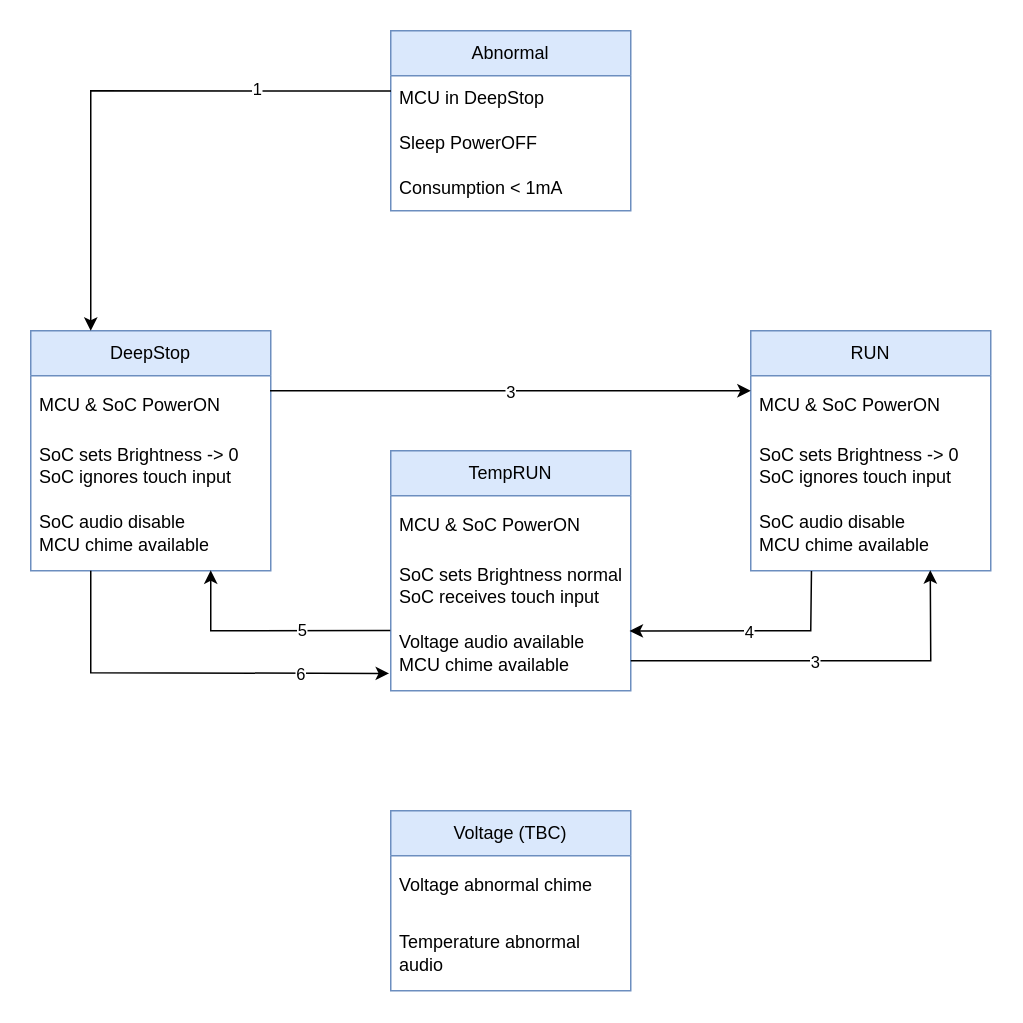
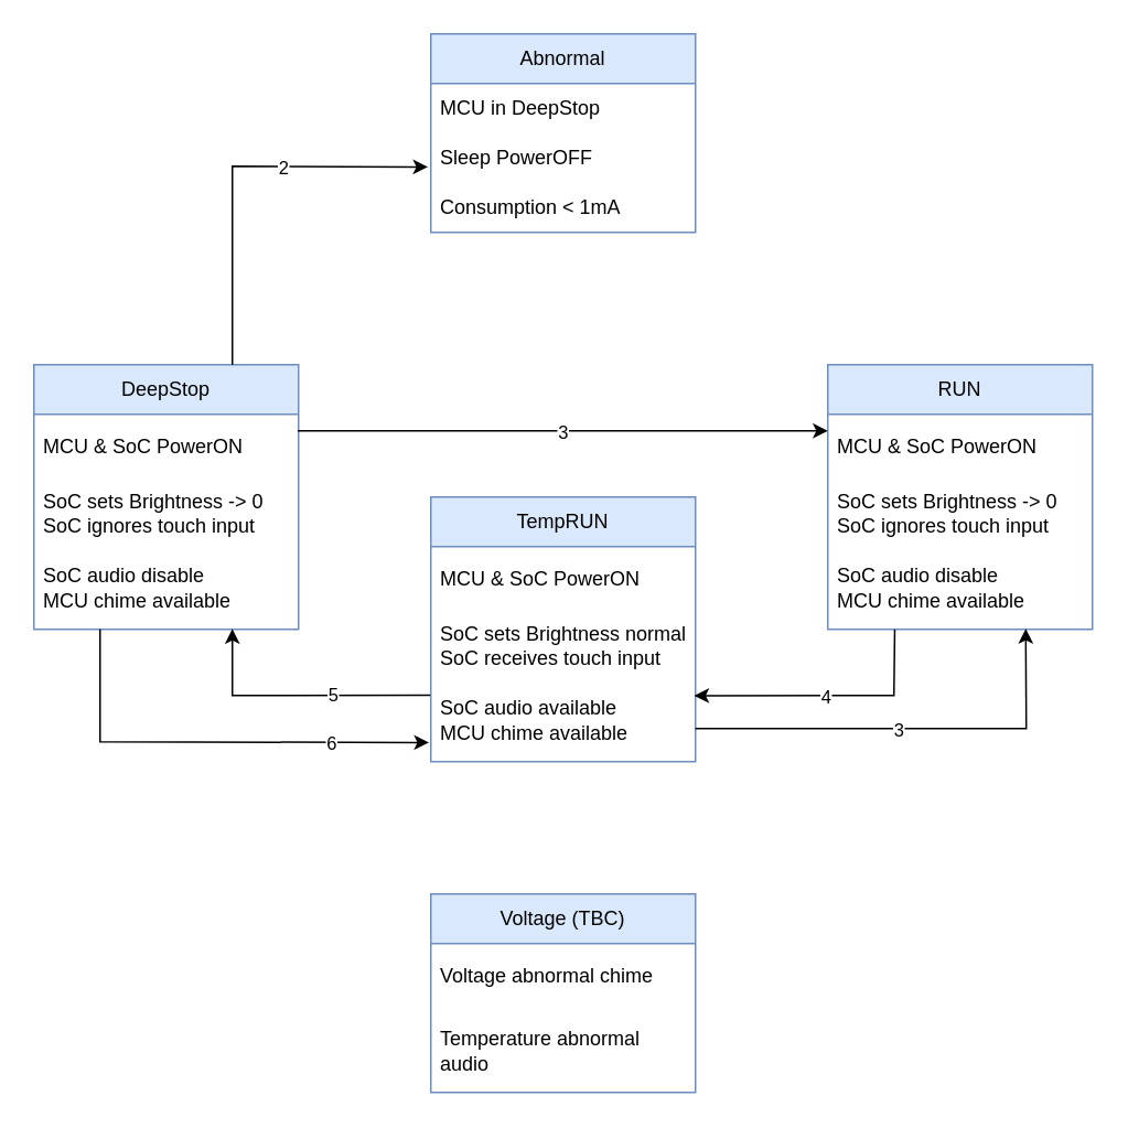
  <mxCell id="0" />
  <mxCell id="1" parent="0" />
  <mxCell id="2" value="Abnormal" style="swimlane;fontStyle=0;childLayout=stackLayout;horizontal=1;startSize=30;horizontalStack=0;resizeParent=1;resizeParentMax=0;resizeLast=0;collapsible=1;marginBottom=0;whiteSpace=wrap;html=1;fillColor=#dae8fc;strokeColor=#6c8ebf;" vertex="1" parent="1"><mxGeometry x="260" y="20" width="160" height="120" as="geometry" /></mxCell>
  <mxCell id="3" value="MCU in DeepStop" style="text;strokeColor=none;fillColor=none;align=left;verticalAlign=middle;spacingLeft=4;spacingRight=4;overflow=hidden;points=[[0,0.5],[1,0.5]];portConstraint=eastwest;rotatable=0;whiteSpace=wrap;html=1;" vertex="1" parent="2"><mxGeometry y="30" width="160" height="30" as="geometry" /></mxCell>
  <mxCell id="4" value="Sleep PowerOFF" style="text;strokeColor=none;fillColor=none;align=left;verticalAlign=middle;spacingLeft=4;spacingRight=4;overflow=hidden;points=[[0,0.5],[1,0.5]];portConstraint=eastwest;rotatable=0;whiteSpace=wrap;html=1;" vertex="1" parent="2"><mxGeometry y="60" width="160" height="30" as="geometry" /></mxCell>
  <mxCell id="5" value="Consumption &amp;lt; 1mA" style="text;strokeColor=none;fillColor=none;align=left;verticalAlign=middle;spacingLeft=4;spacingRight=4;overflow=hidden;points=[[0,0.5],[1,0.5]];portConstraint=eastwest;rotatable=0;whiteSpace=wrap;html=1;" vertex="1" parent="2"><mxGeometry y="90" width="160" height="30" as="geometry" /></mxCell>
  <mxCell id="6" value="DeepStop" style="swimlane;fontStyle=0;childLayout=stackLayout;horizontal=1;startSize=30;horizontalStack=0;resizeParent=1;resizeParentMax=0;resizeLast=0;collapsible=1;marginBottom=0;whiteSpace=wrap;html=1;fillColor=#dae8fc;strokeColor=#6c8ebf;" vertex="1" parent="1"><mxGeometry x="20" y="220" width="160" height="160" as="geometry" /></mxCell>
  <mxCell id="7" value="MCU &amp;amp; SoC PowerON" style="text;strokeColor=none;fillColor=none;align=left;verticalAlign=middle;spacingLeft=4;spacingRight=4;overflow=hidden;points=[[0,0.5],[1,0.5]];portConstraint=eastwest;rotatable=0;whiteSpace=wrap;html=1;" vertex="1" parent="6"><mxGeometry y="30" width="160" height="40" as="geometry" /></mxCell>
  <mxCell id="8" value="SoC sets Brightness -&amp;gt; 0&lt;br&gt;SoC ignores touch input" style="text;strokeColor=none;fillColor=none;align=left;verticalAlign=middle;spacingLeft=4;spacingRight=4;overflow=hidden;points=[[0,0.5],[1,0.5]];portConstraint=eastwest;rotatable=0;whiteSpace=wrap;html=1;" vertex="1" parent="6"><mxGeometry y="70" width="160" height="40" as="geometry" /></mxCell>
  <mxCell id="9" value="SoC audio disable&lt;br&gt;MCU chime available" style="text;strokeColor=none;fillColor=none;align=left;verticalAlign=middle;spacingLeft=4;spacingRight=4;overflow=hidden;points=[[0,0.5],[1,0.5]];portConstraint=eastwest;rotatable=0;whiteSpace=wrap;html=1;" vertex="1" parent="6"><mxGeometry y="110" width="160" height="50" as="geometry" /></mxCell>
  <mxCell id="10" value="TempRUN" style="swimlane;fontStyle=0;childLayout=stackLayout;horizontal=1;startSize=30;horizontalStack=0;resizeParent=1;resizeParentMax=0;resizeLast=0;collapsible=1;marginBottom=0;whiteSpace=wrap;html=1;fillColor=#dae8fc;strokeColor=#6c8ebf;" vertex="1" parent="1"><mxGeometry x="260" y="300" width="160" height="160" as="geometry" /></mxCell>
  <mxCell id="11" value="MCU &amp;amp; SoC PowerON" style="text;strokeColor=none;fillColor=none;align=left;verticalAlign=middle;spacingLeft=4;spacingRight=4;overflow=hidden;points=[[0,0.5],[1,0.5]];portConstraint=eastwest;rotatable=0;whiteSpace=wrap;html=1;" vertex="1" parent="10"><mxGeometry y="30" width="160" height="40" as="geometry" /></mxCell>
  <mxCell id="12" value="SoC sets Brightness normal&lt;br&gt;SoC receives touch input" style="text;strokeColor=none;fillColor=none;align=left;verticalAlign=middle;spacingLeft=4;spacingRight=4;overflow=hidden;points=[[0,0.5],[1,0.5]];portConstraint=eastwest;rotatable=0;whiteSpace=wrap;html=1;" vertex="1" parent="10"><mxGeometry y="70" width="160" height="40" as="geometry" /></mxCell>
- <mxCell id="13" value="Voltage audio available&lt;br&gt;MCU chime available" style="text;strokeColor=none;fillColor=none;align=left;verticalAlign=middle;spacingLeft=4;spacingRight=4;overflow=hidden;points=[[0,0.5],[1,0.5]];portConstraint=eastwest;rotatable=0;whiteSpace=wrap;html=1;" vertex="1" parent="10"><mxGeometry y="110" width="160" height="50" as="geometry" /></mxCell>
+ <mxCell id="13" value="SoC audio available&lt;br&gt;MCU chime available" style="text;strokeColor=none;fillColor=none;align=left;verticalAlign=middle;spacingLeft=4;spacingRight=4;overflow=hidden;points=[[0,0.5],[1,0.5]];portConstraint=eastwest;rotatable=0;whiteSpace=wrap;html=1;" vertex="1" parent="10"><mxGeometry y="110" width="160" height="50" as="geometry" /></mxCell>
  <mxCell id="14" value="RUN" style="swimlane;fontStyle=0;childLayout=stackLayout;horizontal=1;startSize=30;horizontalStack=0;resizeParent=1;resizeParentMax=0;resizeLast=0;collapsible=1;marginBottom=0;whiteSpace=wrap;html=1;fillColor=#dae8fc;strokeColor=#6c8ebf;" vertex="1" parent="1"><mxGeometry x="500" y="220" width="160" height="160" as="geometry" /></mxCell>
  <mxCell id="15" value="MCU &amp;amp; SoC PowerON" style="text;strokeColor=none;fillColor=none;align=left;verticalAlign=middle;spacingLeft=4;spacingRight=4;overflow=hidden;points=[[0,0.5],[1,0.5]];portConstraint=eastwest;rotatable=0;whiteSpace=wrap;html=1;" vertex="1" parent="14"><mxGeometry y="30" width="160" height="40" as="geometry" /></mxCell>
  <mxCell id="16" value="SoC sets Brightness -&amp;gt; 0&lt;br&gt;SoC ignores touch input" style="text;strokeColor=none;fillColor=none;align=left;verticalAlign=middle;spacingLeft=4;spacingRight=4;overflow=hidden;points=[[0,0.5],[1,0.5]];portConstraint=eastwest;rotatable=0;whiteSpace=wrap;html=1;" vertex="1" parent="14"><mxGeometry y="70" width="160" height="40" as="geometry" /></mxCell>
  <mxCell id="17" value="SoC audio disable&lt;br&gt;MCU chime available" style="text;strokeColor=none;fillColor=none;align=left;verticalAlign=middle;spacingLeft=4;spacingRight=4;overflow=hidden;points=[[0,0.5],[1,0.5]];portConstraint=eastwest;rotatable=0;whiteSpace=wrap;html=1;" vertex="1" parent="14"><mxGeometry y="110" width="160" height="50" as="geometry" /></mxCell>
  <mxCell id="18" value="Voltage (TBC)" style="swimlane;fontStyle=0;childLayout=stackLayout;horizontal=1;startSize=30;horizontalStack=0;resizeParent=1;resizeParentMax=0;resizeLast=0;collapsible=1;marginBottom=0;whiteSpace=wrap;html=1;fillColor=#dae8fc;strokeColor=#6c8ebf;" vertex="1" parent="1"><mxGeometry x="260" y="540" width="160" height="120" as="geometry" /></mxCell>
  <mxCell id="19" value="Voltage abnormal chime" style="text;strokeColor=none;fillColor=none;align=left;verticalAlign=middle;spacingLeft=4;spacingRight=4;overflow=hidden;points=[[0,0.5],[1,0.5]];portConstraint=eastwest;rotatable=0;whiteSpace=wrap;html=1;" vertex="1" parent="18"><mxGeometry y="30" width="160" height="40" as="geometry" /></mxCell>
  <mxCell id="20" value="Temperature abnormal audio" style="text;strokeColor=none;fillColor=none;align=left;verticalAlign=middle;spacingLeft=4;spacingRight=4;overflow=hidden;points=[[0,0.5],[1,0.5]];portConstraint=eastwest;rotatable=0;whiteSpace=wrap;html=1;" vertex="1" parent="18"><mxGeometry y="70" width="160" height="50" as="geometry" /></mxCell>
- <mxCell id="21" value="" style="endArrow=classic;html=1;rounded=0;exitX=0.001;exitY=0.34;exitDx=0;exitDy=0;entryX=0.25;entryY=0;entryDx=0;entryDy=0;exitPerimeter=0;" edge="1" parent="1" source="3" target="6"><mxGeometry width="50" height="50" relative="1" as="geometry"><mxPoint x="260" y="260" as="sourcePoint" /><mxPoint x="310" y="210" as="targetPoint" /><Array as="points"><mxPoint x="60" y="60" /></Array></mxGeometry></mxCell>
- <mxCell id="22" value="1" style="edgeLabel;html=1;align=center;verticalAlign=middle;resizable=0;points=[];" vertex="1" connectable="0" parent="21"><mxGeometry x="-0.51" y="-2" relative="1" as="geometry"><mxPoint x="-2" as="offset" /></mxGeometry></mxCell>
+ <mxCell id="23" value="" style="endArrow=classic;html=1;rounded=0;exitX=0.75;exitY=0;exitDx=0;exitDy=0;entryX=-0.011;entryY=0.682;entryDx=0;entryDy=0;entryPerimeter=0;" edge="1" parent="1" source="6" target="4"><mxGeometry width="50" height="50" relative="1" as="geometry"><mxPoint x="270" y="70" as="sourcePoint" /><mxPoint x="70" y="230" as="targetPoint" /><Array as="points"><mxPoint x="140" y="100" /></Array></mxGeometry></mxCell>
+ <mxCell id="24" value="2" style="edgeLabel;html=1;align=center;verticalAlign=middle;resizable=0;points=[];" vertex="1" connectable="0" parent="23"><mxGeometry x="-0.51" y="-2" relative="1" as="geometry"><mxPoint x="28" y="-62" as="offset" /></mxGeometry></mxCell>
  <mxCell id="25" value="" style="endArrow=classic;html=1;rounded=0;exitX=0.997;exitY=0.25;exitDx=0;exitDy=0;exitPerimeter=0;entryX=0;entryY=0.25;entryDx=0;entryDy=0;entryPerimeter=0;" edge="1" parent="1" source="7" target="15"><mxGeometry width="50" height="50" relative="1" as="geometry"><mxPoint x="390" y="260" as="sourcePoint" /><mxPoint x="440" y="210" as="targetPoint" /></mxGeometry></mxCell>
  <mxCell id="26" value="3" style="edgeLabel;html=1;align=center;verticalAlign=middle;resizable=0;points=[];" vertex="1" connectable="0" parent="25"><mxGeometry x="0.28" relative="1" as="geometry"><mxPoint x="-45" as="offset" /></mxGeometry></mxCell>
  <mxCell id="27" value="" style="endArrow=classic;html=1;rounded=0;exitX=0.997;exitY=0.25;exitDx=0;exitDy=0;exitPerimeter=0;entryX=0.748;entryY=0.993;entryDx=0;entryDy=0;entryPerimeter=0;" edge="1" parent="1" target="17"><mxGeometry width="50" height="50" relative="1" as="geometry"><mxPoint x="420" y="440" as="sourcePoint" /><mxPoint x="740" y="440" as="targetPoint" /><Array as="points"><mxPoint x="620" y="440" /></Array></mxGeometry></mxCell>
  <mxCell id="28" value="3" style="edgeLabel;html=1;align=center;verticalAlign=middle;resizable=0;points=[];" vertex="1" connectable="0" parent="27"><mxGeometry x="0.28" relative="1" as="geometry"><mxPoint x="-45" as="offset" /></mxGeometry></mxCell>
  <mxCell id="29" value="" style="endArrow=classic;html=1;rounded=0;exitX=0.253;exitY=1.002;exitDx=0;exitDy=0;exitPerimeter=0;entryX=0.995;entryY=0.202;entryDx=0;entryDy=0;entryPerimeter=0;" edge="1" parent="1" source="17" target="13"><mxGeometry width="50" height="50" relative="1" as="geometry"><mxPoint x="430" y="450" as="sourcePoint" /><mxPoint x="630" y="390" as="targetPoint" /><Array as="points"><mxPoint x="540" y="420" /></Array></mxGeometry></mxCell>
  <mxCell id="30" value="4" style="edgeLabel;html=1;align=center;verticalAlign=middle;resizable=0;points=[];" vertex="1" connectable="0" parent="29"><mxGeometry x="0.28" relative="1" as="geometry"><mxPoint x="22" as="offset" /></mxGeometry></mxCell>
  <mxCell id="31" value="" style="endArrow=classic;html=1;rounded=0;exitX=-0.002;exitY=0.195;exitDx=0;exitDy=0;exitPerimeter=0;entryX=0.75;entryY=0.994;entryDx=0;entryDy=0;entryPerimeter=0;" edge="1" parent="1" source="13" target="9"><mxGeometry width="50" height="50" relative="1" as="geometry"><mxPoint x="221" y="420" as="sourcePoint" /><mxPoint x="100" y="460" as="targetPoint" /><Array as="points"><mxPoint x="140" y="420" /></Array></mxGeometry></mxCell>
  <mxCell id="32" value="5" style="edgeLabel;html=1;align=center;verticalAlign=middle;resizable=0;points=[];" vertex="1" connectable="0" parent="31"><mxGeometry x="0.28" relative="1" as="geometry"><mxPoint x="43" as="offset" /></mxGeometry></mxCell>
  <mxCell id="33" value="" style="endArrow=classic;html=1;rounded=0;exitX=0.25;exitY=1;exitDx=0;exitDy=0;entryX=-0.007;entryY=0.769;entryDx=0;entryDy=0;entryPerimeter=0;" edge="1" parent="1" source="6" target="13"><mxGeometry width="50" height="50" relative="1" as="geometry"><mxPoint x="200" y="470" as="sourcePoint" /><mxPoint x="80" y="430" as="targetPoint" /><Array as="points"><mxPoint x="60" y="448" /></Array></mxGeometry></mxCell>
  <mxCell id="34" value="6" style="edgeLabel;html=1;align=center;verticalAlign=middle;resizable=0;points=[];" vertex="1" connectable="0" parent="33"><mxGeometry x="0.28" relative="1" as="geometry"><mxPoint x="37" as="offset" /></mxGeometry></mxCell>
